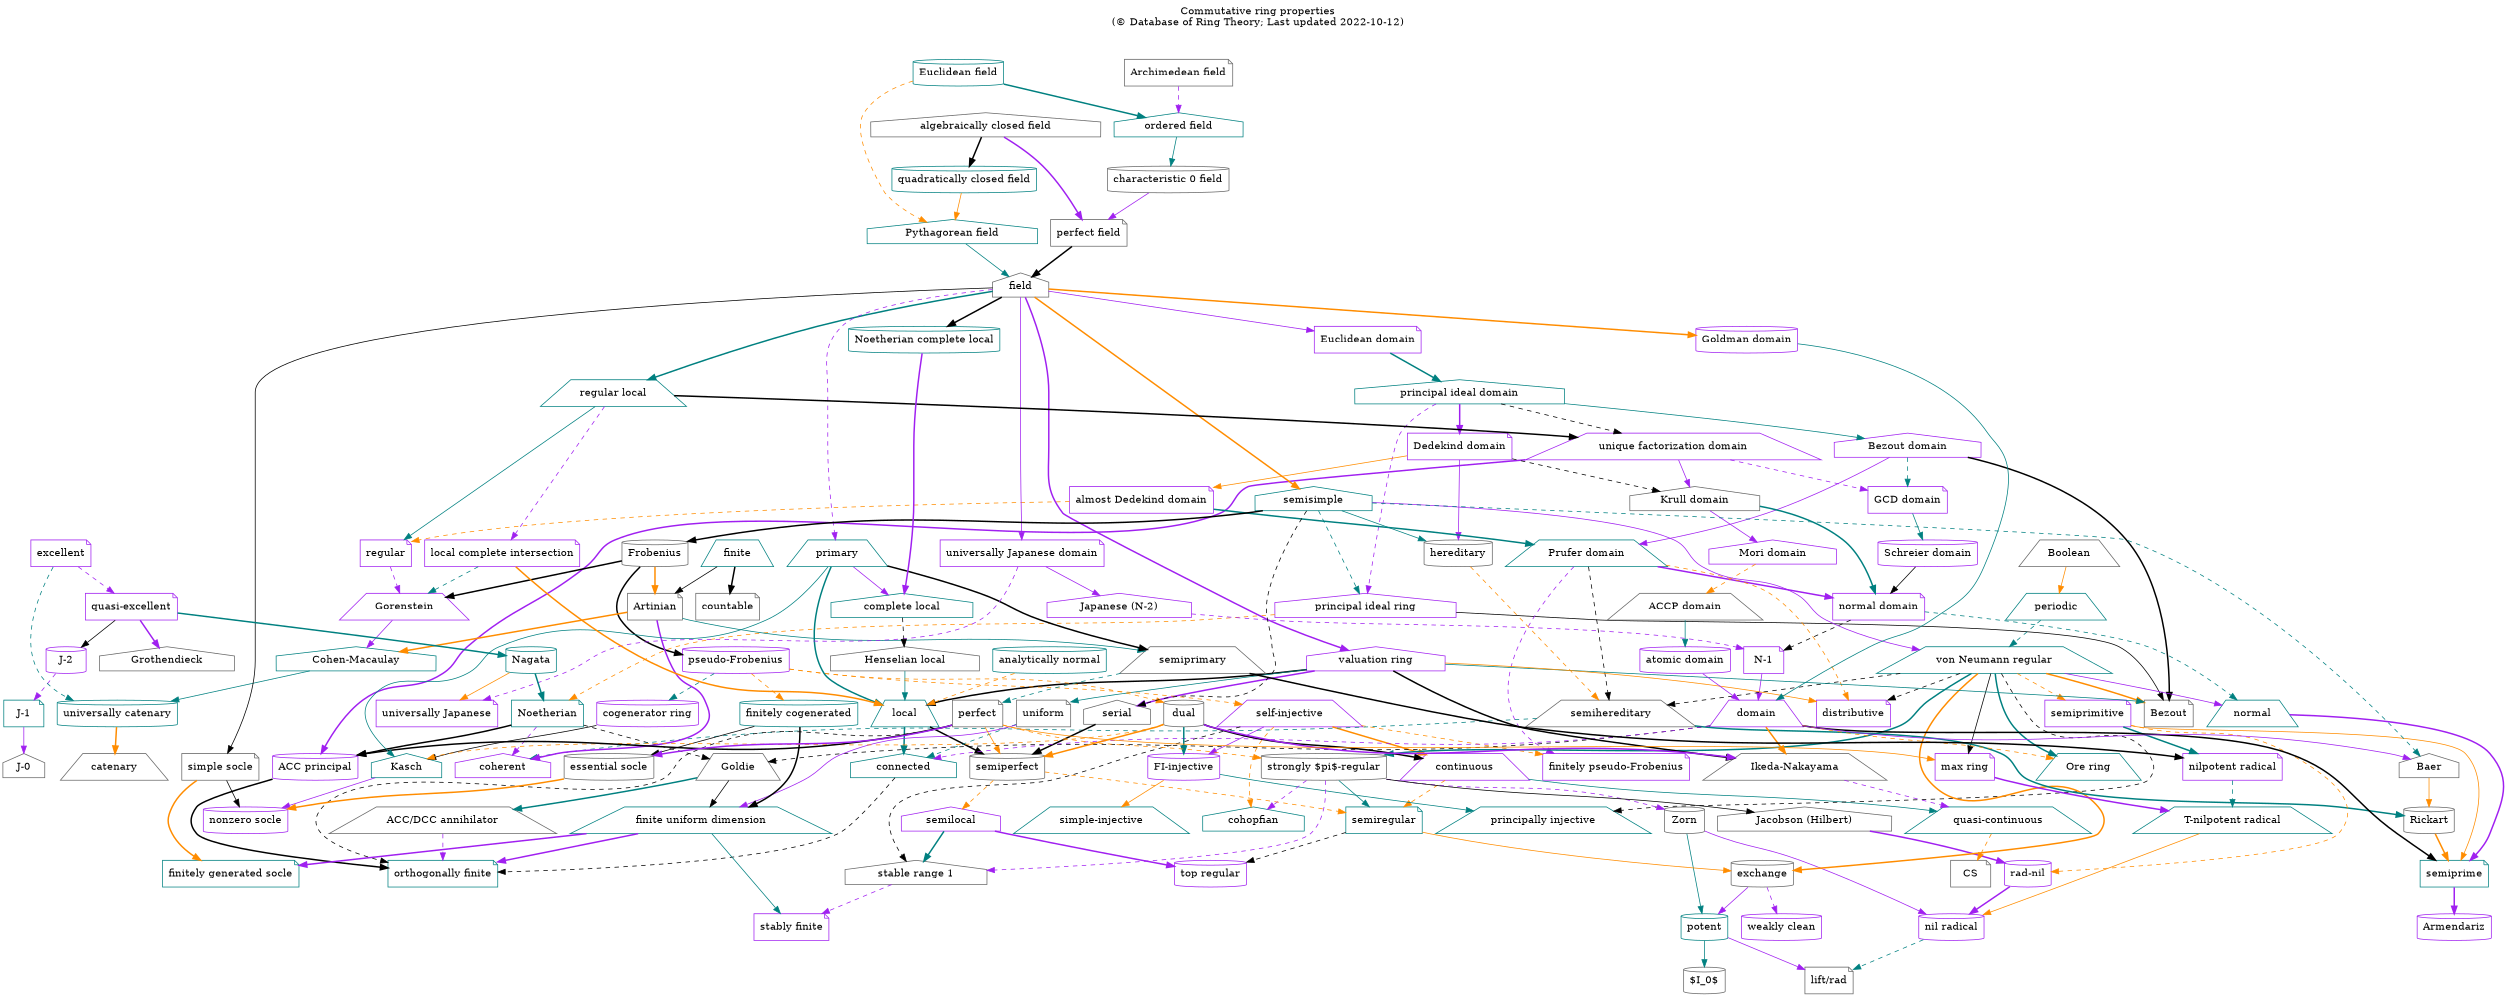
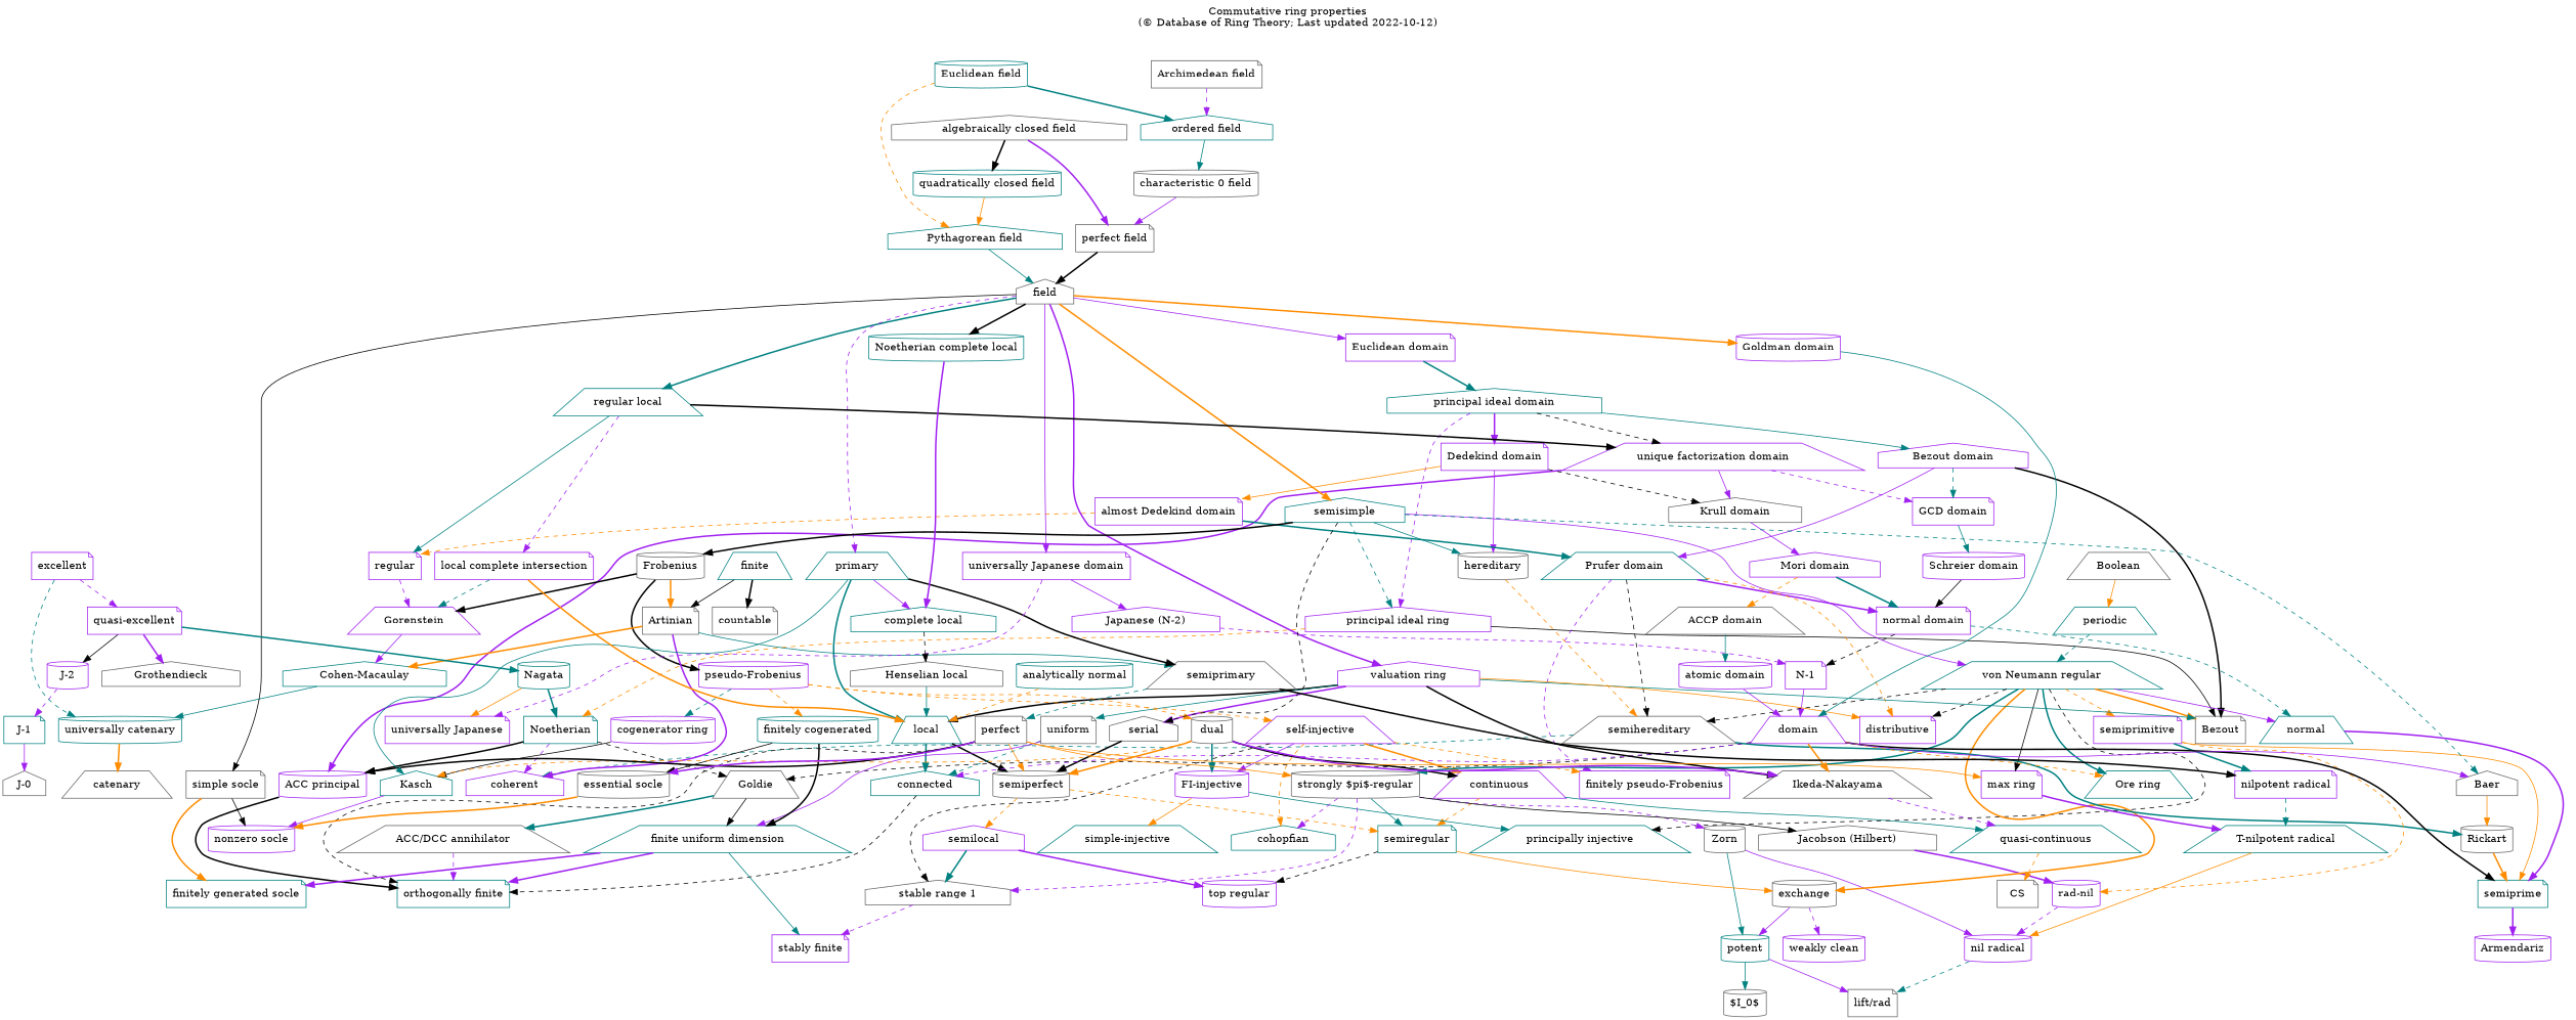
  strict digraph {
    label=<Commutative ring properties<br/>(© Database of Ring Theory; Last updated 2022-10-12)>
    labelloc=top
    node [color=purple shape=note]
    edge [color=purple style=dashed]
    Zorn [color=gray40 shape=cylinder]
    potent [color=teal shape=cylinder]
    "nil radical" [shape=cylinder]
    "$I_0$" [color=gray40 shape=cylinder]
    "lift/rad" [color=gray40]
    "Jacobson (Hilbert)" [color=gray40 shape=house]
    "rad-nil" [shape=cylinder]
    "self-injective" [shape=trapezium]
    cohopfian [color=teal shape=house]
    "stable range 1" [color=gray40 shape=house]
    continuous [shape=trapezium]
    "FI-injective" [shape=cylinder]
    "finitely pseudo-Frobenius"
    "stably finite"
    semiregular [color=teal]
    "quasi-continuous" [color=teal shape=trapezium]
    "principally injective" [color=teal shape=trapezium]
    "simple-injective" [color=teal shape=trapezium]
    "principal ideal domain" [color=teal shape=house]
    "principal ideal ring" [shape=house]
    "unique factorization domain" [shape=trapezium]
    "Bezout domain" [shape=house]
    "Dedekind domain"
    Bezout [color=gray40]
    Noetherian [color=teal]
    "Krull domain" [color=gray40 shape=house]
    "GCD domain"
    "ACC principal" [shape=cylinder]
    "Prufer domain" [color=teal shape=trapezium]
    "almost Dedekind domain"
    hereditary [color=gray40 shape=cylinder]
    coherent [shape=house]
    Goldie [color=gray40 shape=trapezium]
    Kasch [color=teal shape=house]
    "nonzero socle" [shape=cylinder]
    Rickart [color=gray40 shape=cylinder]
    semiprime [color=teal]
    Armendariz [shape=cylinder]
    "normal domain"
    "Mori domain" [shape=house]
    "Schreier domain" [shape=cylinder]
    "orthogonally finite" [color=teal]
    normal [color=teal shape=trapezium]
    "N-1"
    "ACCP domain" [color=gray40 shape=trapezium]
    "von Neumann regular" [color=teal shape=trapezium]
    semihereditary [color=gray40 shape=trapezium]
    "Ore ring" [color=teal shape=trapezium]
    distributive
    exchange [color=gray40 shape=cylinder]
    semiprimitive
    "strongly $\pi$-regular" [color=gray40 shape=cylinder]
    "max ring"
    "weakly clean" [shape=cylinder]
    "nilpotent radical"
    "T-nilpotent radical" [color=teal shape=trapezium]
    "Henselian local" [color=gray40 shape=house]
    local [color=teal shape=trapezium]
    semiperfect [color=gray40 shape=cylinder]
    connected [color=teal shape=house]
    semilocal [shape=house]
    serial [color=gray40 shape=house]
    "top regular" [shape=cylinder]
    domain [shape=trapezium]
    "Ikeda-Nakayama" [color=gray40 shape=trapezium]
    Baer [color=gray40 shape=house]
    "finite uniform dimension" [color=teal shape=trapezium]
    "ACC/DCC annihilator" [color=gray40 shape=trapezium]
    "valuation ring" [shape=house]
    uniform [color=gray40]
    Frobenius [color=gray40 shape=cylinder]
    Artinian [color=gray40]
    "pseudo-Frobenius" [shape=cylinder]
    Gorenstein [shape=trapezium]
    "Cohen-Macaulay" [color=teal shape=house]
    semiprimary [color=gray40 shape=trapezium]
    "cogenerator ring" [shape=cylinder]
    "finitely cogenerated" [color=teal shape=cylinder]
    dual [color=gray40 shape=cylinder]
    "universally catenary" [color=teal shape=cylinder]
    perfect [color=gray40]
    "Euclidean domain"
    "essential socle" [color=gray40 shape=cylinder]
    "finitely generated socle" [color=teal]
    "Euclidean field" [color=teal shape=cylinder]
    "Pythagorean field" [color=teal shape=house]
    "ordered field" [color=teal shape=house]
    field [color=gray40 shape=house]
    "characteristic 0 field" [color=gray40 shape=cylinder]
    "regular local" [color=teal shape=trapezium]
    primary [color=teal shape=trapezium]
    semisimple [color=teal shape=house]
    "Goldman domain" [shape=cylinder]
    "simple socle" [color=gray40]
    "universally Japanese domain"
    "Noetherian complete local" [color=teal shape=cylinder]
    catenary [color=gray40 shape=trapezium]
    "perfect field" [color=gray40]
    "local complete intersection"
    regular
    "complete local" [color=teal shape=house]
    "universally Japanese"
    "Japanese (N-2)" [shape=house]
    CS [color=gray40]
    finite [color=teal shape=trapezium]
    countable [color=gray40]
    "algebraically closed field" [color=gray40 shape=house]
    "quadratically closed field" [color=teal shape=cylinder]
    Nagata [color=teal shape=cylinder]
    "quasi-excellent"
    "J-2" [shape=cylinder]
    Grothendieck [color=gray40 shape=house]
    "J-1" [color=teal]
    "Archimedean field" [color=gray40]
    periodic [color=teal shape=trapezium]
    "J-0" [color=gray40 shape=house]
    "atomic domain" [shape=cylinder]
    excellent
    Boolean [color=gray40 shape=trapezium]
    "analytically normal" [color=teal shape=cylinder]
    Zorn -> potent [color=teal style=solid]
    Zorn -> "nil radical" [style=solid]
    potent -> "$I_0$" [color=teal style=solid]
    potent -> "lift/rad" [style=solid]
    "nil radical" -> "lift/rad" [color=teal]
    "Jacobson (Hilbert)" -> "rad-nil" [style=bold]
-   "rad-nil" -> "nil radical" [style=bold]
+   "rad-nil" -> "nil radical"
    "self-injective" -> cohopfian [color=darkorange]
    "self-injective" -> "stable range 1" [color=black]
    "self-injective" -> continuous [color=darkorange style=bold]
    "self-injective" -> "FI-injective" [style=solid]
    "self-injective" -> "finitely pseudo-Frobenius" [color=darkorange]
    "stable range 1" -> "stably finite"
    continuous -> semiregular [color=darkorange]
    continuous -> "quasi-continuous" [color=teal style=solid]
    "FI-injective" -> "principally injective" [color=teal style=solid]
    "FI-injective" -> "simple-injective" [color=darkorange style=solid]
    semiregular -> exchange [color=darkorange style=solid]
    semiregular -> "top regular" [color=black]
    "quasi-continuous" -> CS [color=darkorange]
    "principal ideal domain" -> "principal ideal ring"
    "principal ideal domain" -> "unique factorization domain" [color=black]
    "principal ideal domain" -> "Bezout domain" [color=teal style=solid]
    "principal ideal domain" -> "Dedekind domain" [style=bold]
    "principal ideal ring" -> Bezout [color=black style=solid]
    "principal ideal ring" -> Noetherian [color=darkorange]
    "unique factorization domain" -> "Krull domain" [style=solid]
    "unique factorization domain" -> "GCD domain"
    "unique factorization domain" -> "ACC principal" [style=bold]
    "Bezout domain" -> Bezout [color=black style=bold]
    "Bezout domain" -> "GCD domain" [color=teal]
    "Bezout domain" -> "Prufer domain" [style=solid]
    "Dedekind domain" -> "Krull domain" [color=black]
    "Dedekind domain" -> "almost Dedekind domain" [color=darkorange style=solid]
    "Dedekind domain" -> hereditary [style=solid]
    Noetherian -> "ACC principal" [color=black style=bold]
    Noetherian -> coherent
    Noetherian -> Goldie [color=black]
-   "Krull domain" -> "normal domain" [color=teal style=bold]
+   "Mori domain" -> "normal domain" [color=teal style=bold]
    "Krull domain" -> "Mori domain" [style=solid]
    "GCD domain" -> "Schreier domain" [color=teal style=solid]
    "ACC principal" -> "orthogonally finite" [color=black style=bold]
    "Prufer domain" -> "finitely pseudo-Frobenius"
    "Prufer domain" -> "normal domain" [style=bold]
    "Prufer domain" -> semihereditary [color=black]
    "Prufer domain" -> distributive [color=darkorange]
    "almost Dedekind domain" -> "Prufer domain" [color=teal style=bold]
    "almost Dedekind domain" -> regular [color=darkorange]
    hereditary -> semihereditary [color=darkorange]
    Goldie -> "finite uniform dimension" [color=black style=solid]
    Goldie -> "ACC/DCC annihilator" [color=teal style=bold]
    Kasch -> "nonzero socle" [style=solid]
    Rickart -> semiprime [color=darkorange style=bold]
    semiprime -> Armendariz [style=bold]
    "normal domain" -> normal [color=teal]
    "normal domain" -> "N-1" [color=black]
    "Mori domain" -> "ACCP domain" [color=darkorange]
    "Schreier domain" -> "normal domain" [color=black style=solid]
    normal -> semiprime [style=bold]
    "N-1" -> domain [style=solid]
    "ACCP domain" -> "atomic domain" [color=teal style=solid]
    "von Neumann regular" -> "principally injective" [color=black]
    "von Neumann regular" -> Bezout [color=darkorange style=bold]
    "von Neumann regular" -> normal [style=solid]
    "von Neumann regular" -> semihereditary [color=black]
    "von Neumann regular" -> "Ore ring" [color=teal style=bold]
    "von Neumann regular" -> distributive [color=black]
    "von Neumann regular" -> exchange [color=darkorange style=bold]
    "von Neumann regular" -> semiprimitive [color=darkorange]
    "von Neumann regular" -> "strongly $\pi$-regular" [color=teal style=bold]
    "von Neumann regular" -> "max ring" [color=black style=solid]
    semihereditary -> coherent [color=teal]
    semihereditary -> Rickart [color=teal style=bold]
    exchange -> potent [style=solid]
    exchange -> "weakly clean"
    semiprimitive -> "rad-nil" [color=darkorange]
    semiprimitive -> semiprime [color=darkorange style=solid]
    semiprimitive -> "nilpotent radical" [color=teal style=bold]
    "strongly $\pi$-regular" -> Zorn
    "strongly $\pi$-regular" -> "Jacobson (Hilbert)" [color=black style=solid]
    "strongly $\pi$-regular" -> cohopfian
    "strongly $\pi$-regular" -> "stable range 1"
    "strongly $\pi$-regular" -> semiregular [color=teal style=solid]
    "max ring" -> "T-nilpotent radical" [style=bold]
    "nilpotent radical" -> "T-nilpotent radical" [color=teal]
    "T-nilpotent radical" -> "nil radical" [color=darkorange style=solid]
    "Henselian local" -> local [color=teal style=solid]
    local -> semiperfect [color=black style=bold]
    local -> connected [color=teal style=bold]
    semiperfect -> semiregular [color=darkorange]
    semiperfect -> semilocal [color=darkorange]
    connected -> "orthogonally finite" [color=black]
    semilocal -> "stable range 1" [color=teal style=bold]
    semilocal -> "top regular" [style=bold]
    serial -> semiperfect [color=black style=bold]
    domain -> Goldie [color=black]
    domain -> semiprime [color=black style=bold]
    domain -> "Ore ring" [color=darkorange]
    domain -> connected
    domain -> "Ikeda-Nakayama" [color=darkorange style=bold]
    domain -> Baer [style=solid]
    "Ikeda-Nakayama" -> "quasi-continuous"
    Baer -> Rickart [color=darkorange style=solid]
    "finite uniform dimension" -> "stably finite" [color=teal style=solid]
    "finite uniform dimension" -> "orthogonally finite" [style=bold]
    "finite uniform dimension" -> "finitely generated socle" [style=bold]
    "ACC/DCC annihilator" -> "orthogonally finite"
    "valuation ring" -> Bezout [color=teal style=solid]
    "valuation ring" -> distributive [color=darkorange style=solid]
    "valuation ring" -> local [color=black style=bold]
    "valuation ring" -> serial [style=bold]
    "valuation ring" -> "Ikeda-Nakayama" [color=black style=bold]
    "valuation ring" -> uniform [color=teal style=solid]
    uniform -> connected [color=teal]
    uniform -> "finite uniform dimension" [style=solid]
    Frobenius -> Artinian [color=darkorange style=bold]
    Frobenius -> "pseudo-Frobenius" [color=black style=bold]
    Frobenius -> Gorenstein [color=black style=bold]
    Artinian -> coherent [style=bold]
    Artinian -> "Cohen-Macaulay" [color=darkorange style=bold]
    Artinian -> semiprimary [color=teal style=solid]
    "pseudo-Frobenius" -> "self-injective" [color=darkorange]
    "pseudo-Frobenius" -> "cogenerator ring" [color=teal]
    "pseudo-Frobenius" -> "finitely cogenerated" [color=darkorange]
    "pseudo-Frobenius" -> dual [color=darkorange]
    Gorenstein -> "Cohen-Macaulay" [style=solid]
    "Cohen-Macaulay" -> "universally catenary" [color=teal style=solid]
    semiprimary -> "nilpotent radical" [color=black style=bold]
    semiprimary -> perfect [color=teal]
    "cogenerator ring" -> Kasch [color=black style=solid]
    "finitely cogenerated" -> "finite uniform dimension" [color=black style=bold]
    "finitely cogenerated" -> "essential socle" [color=black style=solid]
    dual -> continuous [color=black style=bold]
    dual -> "FI-injective" [color=teal style=bold]
    dual -> Kasch [color=darkorange]
    dual -> semiperfect [color=darkorange style=bold]
    dual -> "Ikeda-Nakayama" [style=bold]
    "universally catenary" -> catenary [color=darkorange style=bold]
    perfect -> "ACC principal" [color=black style=bold]
    perfect -> "orthogonally finite" [color=black]
-   perfect -> "strongly $\pi$-regular" [color=darkorange]
+   perfect -> "strongly $\pi$-regular" [color=darkorange style=solid]
    perfect -> "max ring" [color=darkorange style=solid]
    perfect -> semiperfect [color=darkorange style=solid]
    perfect -> "essential socle" [style=bold]
    "Euclidean domain" -> "principal ideal domain" [color=teal style=bold]
    "essential socle" -> "nonzero socle" [color=darkorange style=bold]
    "Euclidean field" -> "Pythagorean field" [color=darkorange]
    "Euclidean field" -> "ordered field" [color=teal style=bold]
    "Pythagorean field" -> field [color=teal style=solid]
    "ordered field" -> "characteristic 0 field" [color=teal style=solid]
    field -> "valuation ring" [style=bold]
    field -> "Euclidean domain" [style=solid]
    field -> "regular local" [color=teal style=bold]
    field -> primary
    field -> semisimple [color=darkorange style=bold]
    field -> "Goldman domain" [color=darkorange style=bold]
    field -> "simple socle" [color=black style=solid]
    field -> "universally Japanese domain" [style=solid]
    field -> "Noetherian complete local" [color=black style=bold]
    "characteristic 0 field" -> "perfect field" [style=solid]
    "regular local" -> "unique factorization domain" [color=black style=bold]
    "regular local" -> "local complete intersection"
    "regular local" -> regular [color=teal style=solid]
    primary -> Kasch [color=teal style=solid]
    primary -> local [color=teal style=bold]
    primary -> semiprimary [color=black style=bold]
    primary -> "complete local" [style=solid]
    semisimple -> "principal ideal ring" [color=teal]
    semisimple -> hereditary [color=teal style=solid]
    semisimple -> "von Neumann regular" [style=solid]
    semisimple -> serial [color=black]
    semisimple -> Baer [color=teal]
    semisimple -> Frobenius [color=black style=bold]
    "Goldman domain" -> domain [color=teal style=solid]
    "simple socle" -> "nonzero socle" [color=black style=solid]
    "simple socle" -> "finitely generated socle" [color=darkorange style=bold]
    "universally Japanese domain" -> "universally Japanese"
    "universally Japanese domain" -> "Japanese (N-2)" [style=solid]
    "Noetherian complete local" -> "complete local" [style=bold]
    "perfect field" -> field [color=black style=bold]
    "local complete intersection" -> local [color=darkorange style=bold]
    "local complete intersection" -> Gorenstein [color=teal]
    regular -> Gorenstein
    "complete local" -> "Henselian local" [color=black]
    "Japanese (N-2)" -> "N-1"
    finite -> Artinian [color=black style=solid]
    finite -> countable [color=black style=bold]
    "algebraically closed field" -> "perfect field" [style=bold]
    "algebraically closed field" -> "quadratically closed field" [color=black style=bold]
    "quadratically closed field" -> "Pythagorean field" [color=darkorange style=solid]
    Nagata -> Noetherian [color=teal style=bold]
    Nagata -> "universally Japanese" [color=darkorange style=solid]
    "quasi-excellent" -> Nagata [color=teal style=bold]
    "quasi-excellent" -> "J-2" [color=black style=solid]
    "quasi-excellent" -> Grothendieck [style=bold]
    "J-2" -> "J-1"
    "J-1" -> "J-0" [style=solid]
    "Archimedean field" -> "ordered field"
    periodic -> "von Neumann regular" [color=teal]
    "atomic domain" -> domain [style=solid]
    excellent -> "universally catenary" [color=teal]
    excellent -> "quasi-excellent"
    Boolean -> periodic [color=darkorange style=solid]
    "analytically normal" -> local [color=darkorange]
  }
